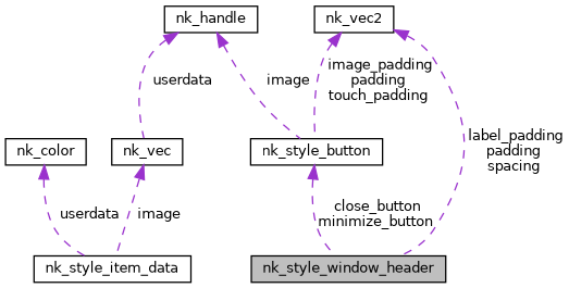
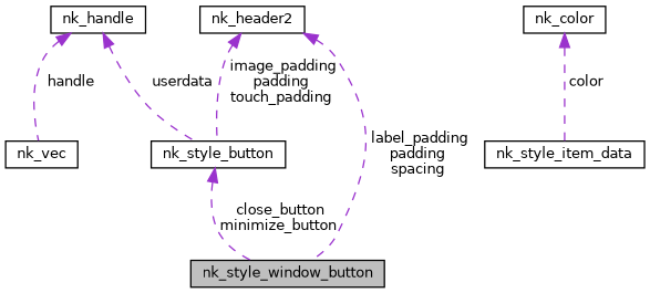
  digraph {
    node [color=black fillcolor=white fontname=Helvetica fontsize=10 shape=record style=filled]
    edge [color=darkorchid3 dir=back fontname=Helvetica fontsize=10 labelfontname=Helvetica labelfontsize=10 style=dashed]
-   n1 [fillcolor=grey75 fontcolor=black height=0.2 label=nk_style_window_header width=0.4]
+   n1 [fillcolor=grey75 fontcolor=black height=0.2 label=nk_style_window_button width=0.4]
    n2 [height=0.2 label=nk_style_button width=0.4]
    n3 [height=0.2 label=nk_style_item_data width=0.4]
    n4 [height=0.2 label=nk_color width=0.4]
    n5 [height=0.2 label=nk_vec width=0.4]
    n6 [height=0.2 label=nk_handle width=0.4]
-   n7 [height=0.2 label=nk_vec2 width=0.4]
+   n7 [height=0.2 label=nk_header2 width=0.4]
    n2 -> n1 [label=" close_button\nminimize_button"]
-   n4 -> n3 [label=" userdata"]
-   n5 -> n3 [label=" image"]
-   n6 -> n2 [label=" image"]
-   n6 -> n5 [label=" userdata"]
+   n4 -> n3 [label=" color"]
+   n6 -> n2 [label=" userdata"]
+   n6 -> n5 [label=" handle"]
    n7 -> n1 [label=" label_padding\npadding\nspacing"]
    n7 -> n2 [label=" image_padding\npadding\ntouch_padding"]
  }
